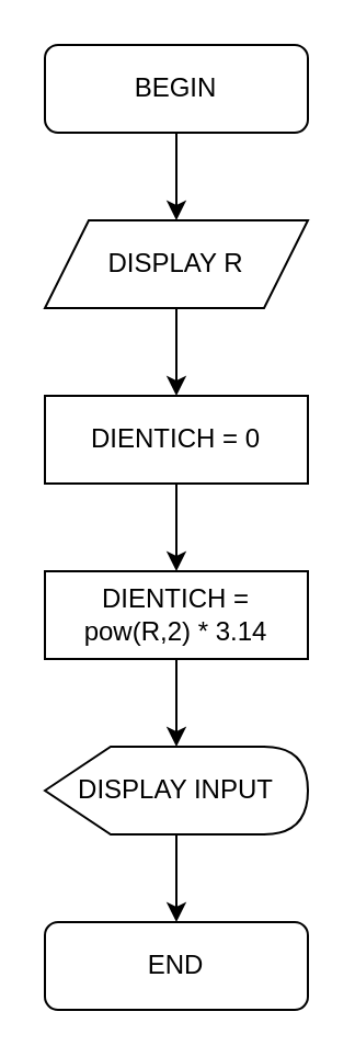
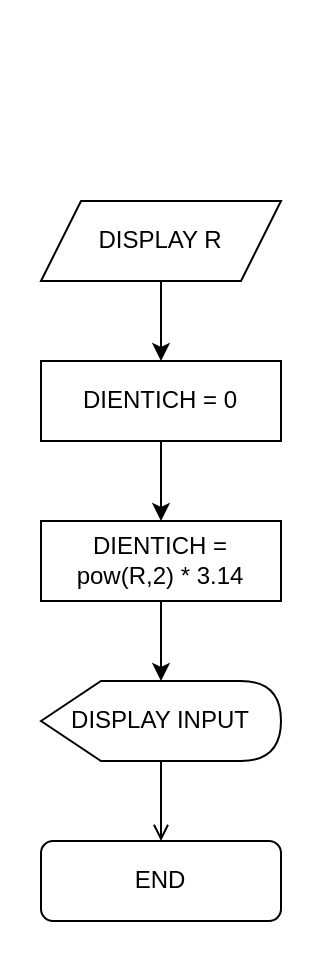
  <mxCell id="0" />
  <mxCell id="1" parent="0" />
- <mxCell id="2" style="edgeStyle=orthogonalEdgeStyle;rounded=0;orthogonalLoop=1;jettySize=auto;html=1;entryX=0.5;entryY=0;entryDx=0;entryDy=0;" edge="1" parent="1" source="3" target="5"><mxGeometry relative="1" as="geometry" /></mxCell>
- <mxCell id="3" value="BEGIN" style="rounded=1;whiteSpace=wrap;html=1;" vertex="1" parent="1"><mxGeometry x="20" y="20" width="120" height="40" as="geometry" /></mxCell>
  <mxCell id="4" style="edgeStyle=orthogonalEdgeStyle;rounded=0;orthogonalLoop=1;jettySize=auto;html=1;entryX=0.5;entryY=0;entryDx=0;entryDy=0;" edge="1" parent="1" source="5" target="7"><mxGeometry relative="1" as="geometry" /></mxCell>
  <mxCell id="5" value="DISPLAY R" style="shape=parallelogram;perimeter=parallelogramPerimeter;whiteSpace=wrap;html=1;fixedSize=1;" vertex="1" parent="1"><mxGeometry x="20" y="100" width="120" height="40" as="geometry" /></mxCell>
  <mxCell id="6" style="edgeStyle=orthogonalEdgeStyle;rounded=0;orthogonalLoop=1;jettySize=auto;html=1;entryX=0.5;entryY=0;entryDx=0;entryDy=0;" edge="1" parent="1" source="7" target="9"><mxGeometry relative="1" as="geometry" /></mxCell>
  <mxCell id="7" value="DIENTICH = 0" style="rounded=0;whiteSpace=wrap;html=1;" vertex="1" parent="1"><mxGeometry x="20" y="180" width="120" height="40" as="geometry" /></mxCell>
  <mxCell id="8" style="edgeStyle=orthogonalEdgeStyle;rounded=0;orthogonalLoop=1;jettySize=auto;html=1;" edge="1" parent="1" source="9" target="11"><mxGeometry relative="1" as="geometry" /></mxCell>
  <mxCell id="9" value="DIENTICH = pow(R,2) * 3.14" style="rounded=0;whiteSpace=wrap;html=1;" vertex="1" parent="1"><mxGeometry x="20" y="260" width="120" height="40" as="geometry" /></mxCell>
- <mxCell id="10" style="edgeStyle=orthogonalEdgeStyle;rounded=0;orthogonalLoop=1;jettySize=auto;html=1;" edge="1" parent="1" source="11" target="12"><mxGeometry relative="1" as="geometry" /></mxCell>
+ <mxCell id="10" style="edgeStyle=orthogonalEdgeStyle;rounded=0;orthogonalLoop=1;jettySize=auto;html=1;endArrow=open;" edge="1" parent="1" source="11" target="12"><mxGeometry relative="1" as="geometry" /></mxCell>
  <mxCell id="11" value="DISPLAY INPUT" style="shape=display;whiteSpace=wrap;html=1;" vertex="1" parent="1"><mxGeometry x="20" y="340" width="120" height="40" as="geometry" /></mxCell>
  <mxCell id="12" value="END" style="rounded=1;whiteSpace=wrap;html=1;" vertex="1" parent="1"><mxGeometry x="20" y="420" width="120" height="40" as="geometry" /></mxCell>
